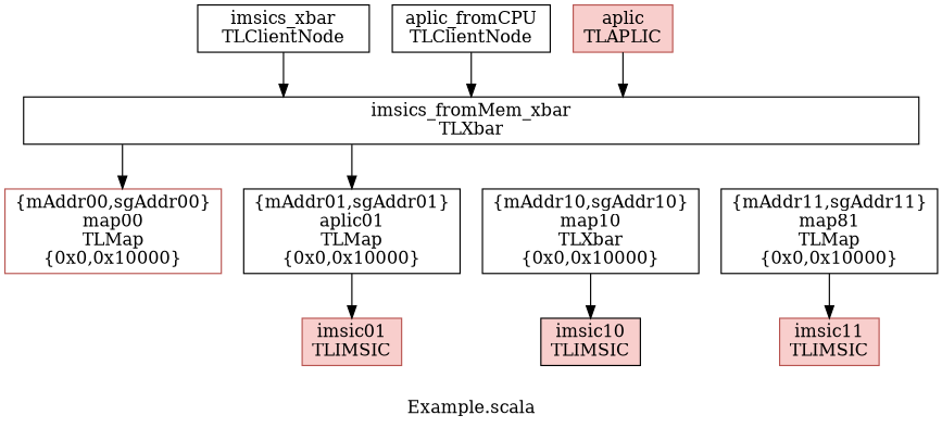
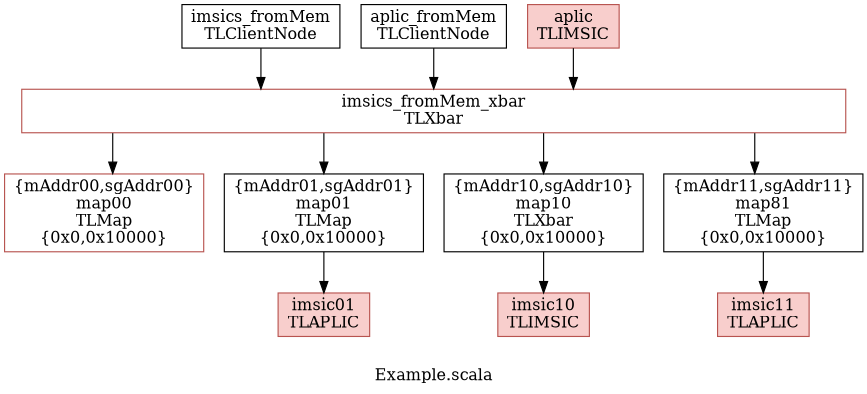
  digraph {
    label="Example.scala"
    splines=ortho
    node [shape=box]
-   n1 [label="imsics_xbar\nTLClientNode"]
-   n2 [label="imsics_fromMem_xbar\nTLXbar" width=10]
+   n1 [label="imsics_fromMem\nTLClientNode"]
+   n2 [label="imsics_fromMem_xbar\nTLXbar" width=10 color="#B85450"]
    n3 [color="#B85450" label="{mAddr00,sgAddr00}\nmap00\nTLMap\n{0x0,0x10000}"]
-   n4 [label="{mAddr01,sgAddr01}\naplic01\nTLMap\n{0x0,0x10000}"]
+   n4 [label="{mAddr01,sgAddr01}\nmap01\nTLMap\n{0x0,0x10000}"]
    n5 [label="{mAddr10,sgAddr10}\nmap10\nTLXbar\n{0x0,0x10000}"]
    n6 [label="{mAddr11,sgAddr11}\nmap81\nTLMap\n{0x0,0x10000}"]
-   n7 [color="#B85450" fillcolor="#F8CECC" label="imsic01\nTLIMSIC" style=filled]
-   n8 [color=black fillcolor="#F8CECC" label="imsic10\nTLIMSIC" style=filled]
-   n9 [color="#B85450" fillcolor="#F8CECC" label="imsic11\nTLIMSIC" style=filled]
-   n10 [label="aplic_fromCPU\nTLClientNode"]
-   n11 [color="#B85450" fillcolor="#F8CECC" label="aplic\nTLAPLIC" style=filled]
+   n7 [color="#B85450" fillcolor="#F8CECC" label="imsic01\nTLAPLIC" style=filled]
+   n8 [color="#B85450" fillcolor="#F8CECC" label="imsic10\nTLIMSIC" style=filled]
+   n9 [color="#B85450" fillcolor="#F8CECC" label="imsic11\nTLAPLIC" style=filled]
+   n10 [label="aplic_fromMem\nTLClientNode"]
+   n11 [color="#B85450" fillcolor="#F8CECC" label="aplic\nTLIMSIC" style=filled]
    n1 -> n2
    n2 -> n3
    n2 -> n4
+   n2 -> n5
+   n2 -> n6
    n4 -> n7
    n5 -> n8
    n6 -> n9
    n10 -> n2
    n11 -> n2
  }
